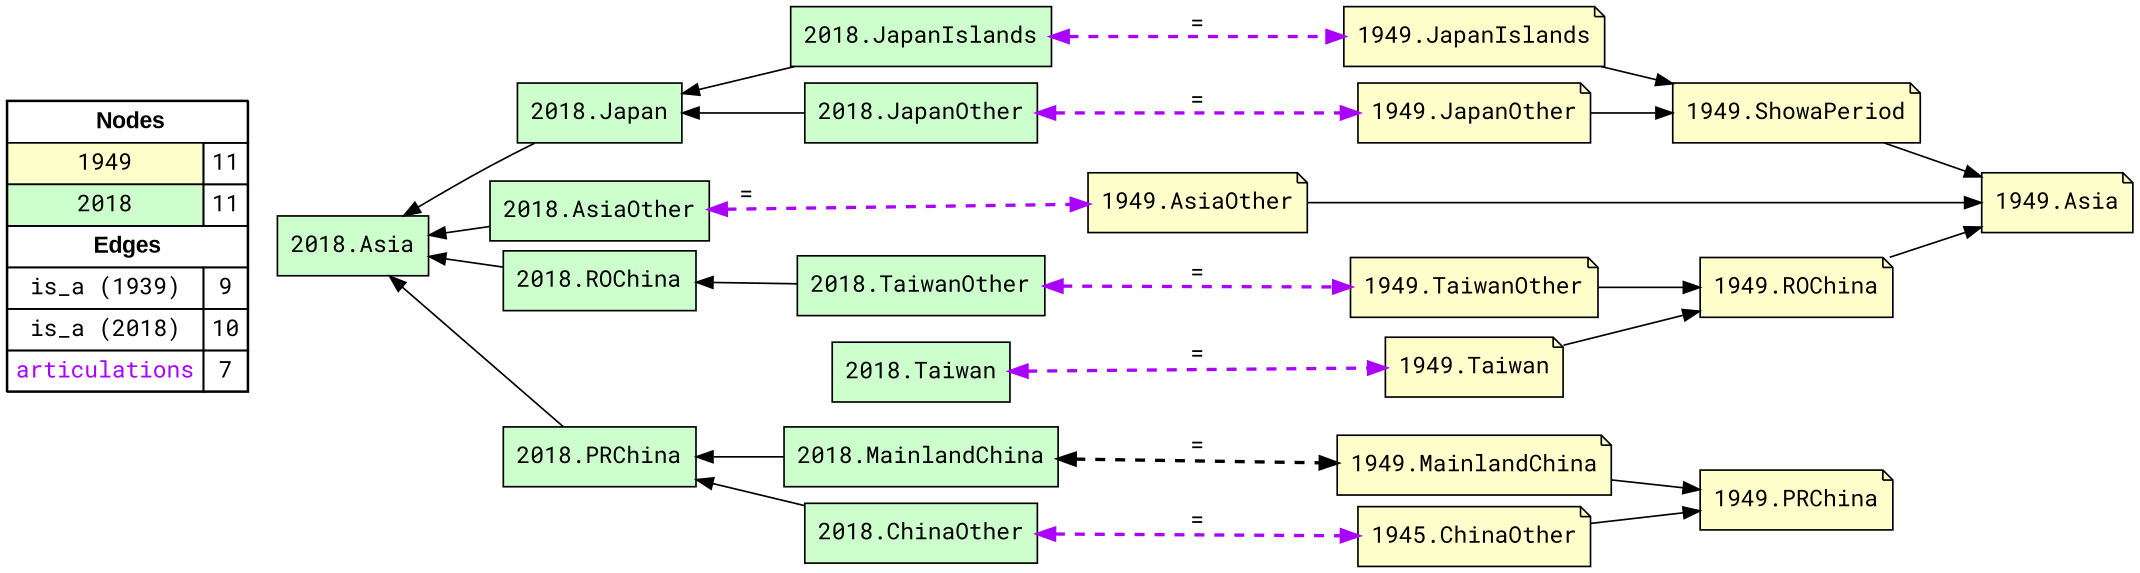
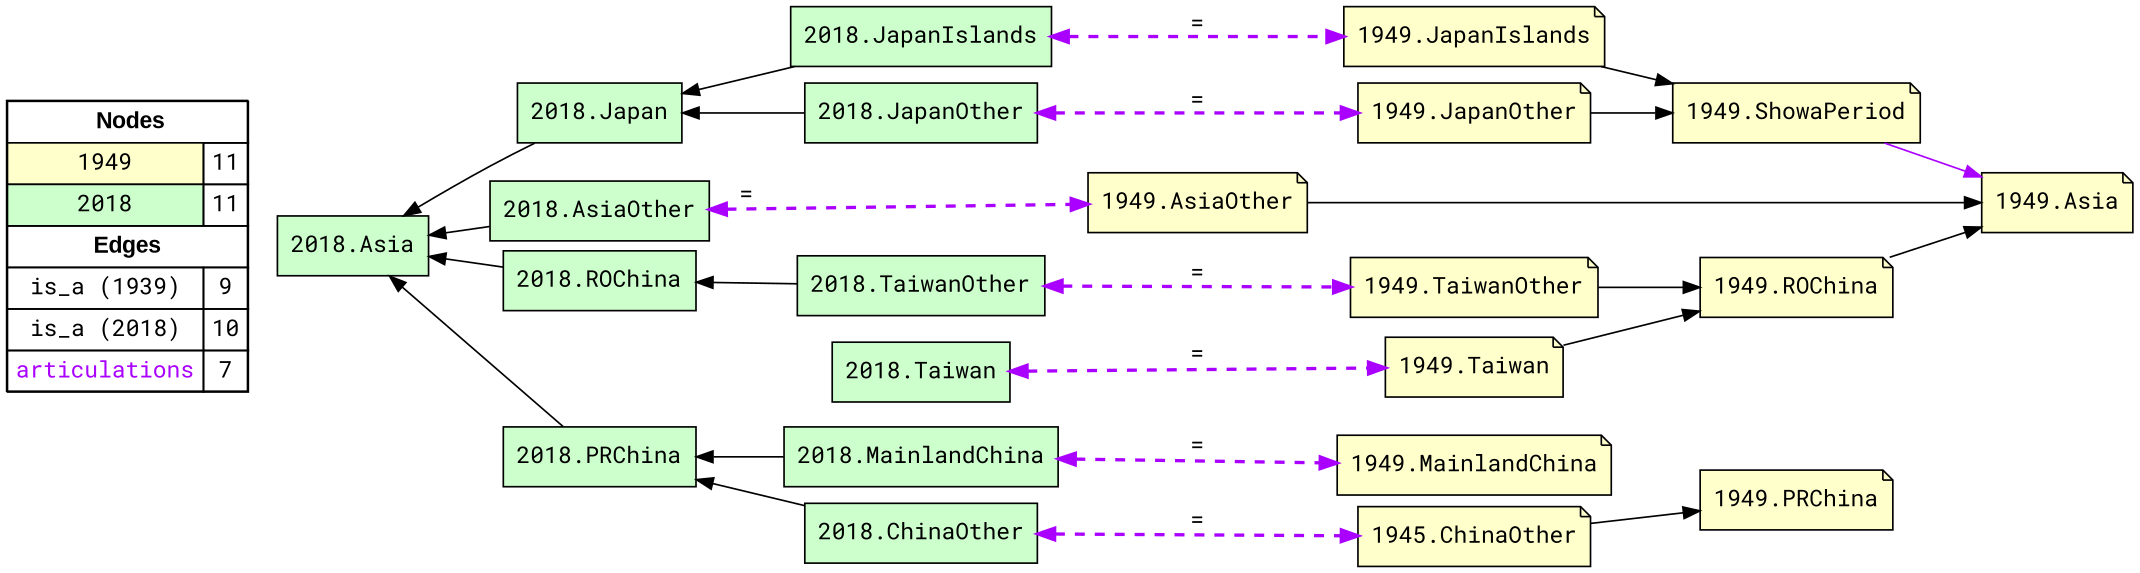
  digraph {
    fontname="Roboto Mono"
    rankdir=LR
    node [fillcolor="#FFFFCC" fontname="Roboto Mono" shape=box style=filled]
    edge [color="#000000" constraint=true dir=forward fontname="Roboto Mono" penwidth=1 style=solid]
    n1 [fillcolor=white label=<   <TABLE BORDER="0" CELLBORDER="1" CELLSPACING="0" CELLPADDING="4">  <TR> <TD COLSPAN="2"><font face="Arial Black"> Nodes</font></TD> </TR>  <TR>   <TD bgcolor="#FFFFCC" fontname="helvetica">1949</TD>   <TD>11</TD>   </TR>  <TR>   <TD bgcolor="#CCFFCC" fontname="helvetica">2018</TD>   <TD>11</TD>   </TR>  <TR> <TD COLSPAN="2"><font face = "Arial Black"> Edges </font></TD> </TR>  <TR>   <TD><font color ="#000000">is_a (1939)</font></TD><TD>9</TD> </TR> <TR>   <TD><font color ="#000000">is_a (2018)</font></TD><TD>10</TD> </TR> <TR>   <TD><font color ="#AA00FF">articulations</font></TD><TD>7</TD> </TR> </TABLE>   > margin=0]
    "1949.ShowaPeriod" [shape=note]
    "1949.Asia" [shape=note]
    "1949.TaiwanOther" [shape=note]
    "1949.ROChina" [shape=note]
    "1949.Taiwan" [shape=note]
    "1949.AsiaOther" [shape=note]
    "1949.JapanIslands" [shape=note]
    n9 [label="1945.ChinaOther" shape=note]
    "1949.PRChina" [shape=note]
    "1949.JapanOther" [shape=note]
    "1949.MainlandChina" [shape=note]
    "2018.Japan" [fillcolor="#CCFFCC"]
    "2018.JapanOther" [fillcolor="#CCFFCC"]
    "2018.JapanIslands" [fillcolor="#CCFFCC"]
    "2018.ROChina" [fillcolor="#CCFFCC"]
    "2018.TaiwanOther" [fillcolor="#CCFFCC"]
    "2018.Taiwan" [fillcolor="#CCFFCC"]
    "2018.AsiaOther" [fillcolor="#CCFFCC"]
    "2018.Asia" [fillcolor="#CCFFCC"]
    "2018.PRChina" [fillcolor="#CCFFCC"]
    "2018.MainlandChina" [fillcolor="#CCFFCC"]
    "2018.ChinaOther" [fillcolor="#CCFFCC"]
    subgraph sub_1 {
      rank=source
      n1
    }
-   "1949.ShowaPeriod" -> "1949.Asia"
+   "1949.ShowaPeriod" -> "1949.Asia" [color="#AA00FF"]
    "1949.TaiwanOther" -> "1949.ROChina"
    "1949.ROChina" -> "1949.Asia"
    "1949.Taiwan" -> "1949.ROChina"
    "1949.AsiaOther" -> "1949.Asia"
    "1949.JapanIslands" -> "1949.ShowaPeriod"
    n9 -> "1949.PRChina"
    "1949.JapanOther" -> "1949.ShowaPeriod"
-   "1949.MainlandChina" -> "1949.PRChina"
    "2018.Japan" -> "2018.JapanOther" [dir=back]
    "2018.Japan" -> "2018.JapanIslands" [dir=back]
    "2018.JapanOther" -> "1949.JapanOther" [color="#AA00FF" dir=both label="=" penwidth=2 style=dashed]
    "2018.JapanIslands" -> "1949.JapanIslands" [color="#AA00FF" dir=both label="=" penwidth=2 style=dashed]
    "2018.ROChina" -> "2018.TaiwanOther" [dir=back]
    "2018.TaiwanOther" -> "1949.TaiwanOther" [color="#AA00FF" dir=both label="=" penwidth=2 style=dashed]
    "2018.Taiwan" -> "1949.Taiwan" [color="#AA00FF" dir=both label="=" penwidth=2 style=dashed]
    "2018.AsiaOther" -> "1949.AsiaOther" [color="#AA00FF" dir=both label="=" penwidth=2 style=dashed]
    "2018.Asia" -> "2018.Japan" [dir=back]
    "2018.Asia" -> "2018.ROChina" [dir=back]
    "2018.Asia" -> "2018.AsiaOther" [dir=back]
    "2018.Asia" -> "2018.PRChina" [dir=back]
    "2018.PRChina" -> "2018.MainlandChina" [dir=back]
    "2018.PRChina" -> "2018.ChinaOther" [dir=back]
-   "2018.MainlandChina" -> "1949.MainlandChina" [dir=both label="=" penwidth=2 style=dashed]
+   "2018.MainlandChina" -> "1949.MainlandChina" [color="#AA00FF" dir=both label="=" penwidth=2 style=dashed]
    "2018.ChinaOther" -> n9 [color="#AA00FF" dir=both label="=" penwidth=2 style=dashed]
  }
